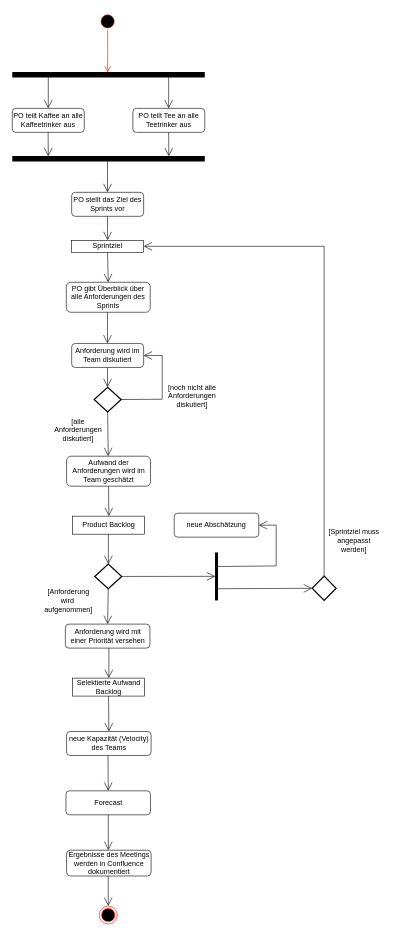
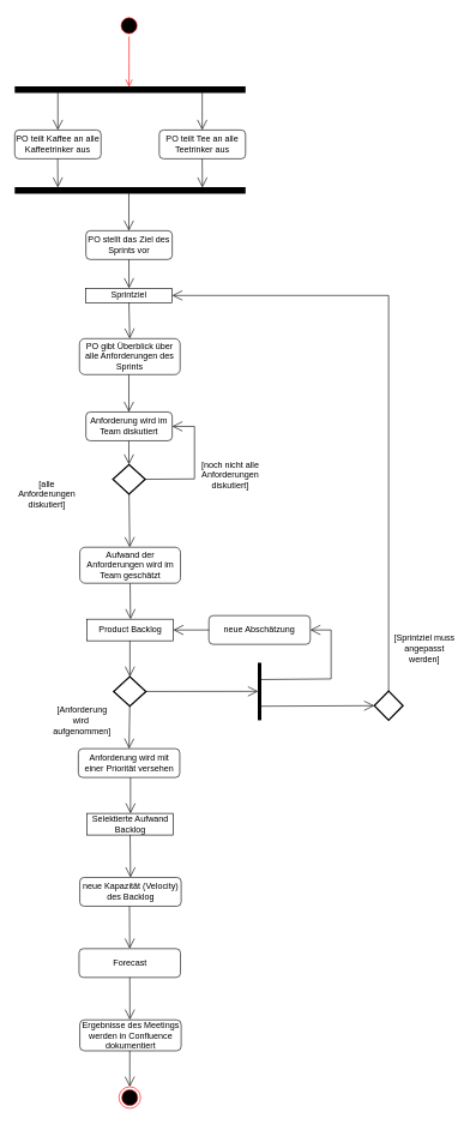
  <mxCell id="0" />
  <mxCell id="1" parent="0" />
  <mxCell id="2" value="" style="ellipse;html=1;shape=startState;fillColor=#000000;strokeColor=#ff0000;" vertex="1" parent="1"><mxGeometry x="164" y="20" width="30" height="30" as="geometry" /></mxCell>
  <mxCell id="3" value="" style="edgeStyle=orthogonalEdgeStyle;html=1;verticalAlign=bottom;endArrow=open;endSize=8;strokeColor=#ff0000;rounded=0;" edge="1" source="2" parent="1"><mxGeometry relative="1" as="geometry"><mxPoint x="179" y="120" as="targetPoint" /></mxGeometry></mxCell>
  <mxCell id="4" value="" style="line;strokeWidth=9;fillColor=none;align=left;verticalAlign=middle;spacingTop=-1;spacingLeft=3;spacingRight=3;rotatable=0;labelPosition=right;points=[];portConstraint=eastwest;strokeColor=inherit;perimeterSpacing=0;" vertex="1" parent="1"><mxGeometry x="20" y="120" width="321" height="8" as="geometry" /></mxCell>
  <mxCell id="5" value="PO teilt Kaffee an alle Kaffeetrinker aus" style="rounded=1;whiteSpace=wrap;html=1;" vertex="1" parent="1"><mxGeometry x="20" y="180" width="120" height="40" as="geometry" /></mxCell>
  <mxCell id="6" value="PO teilt Tee an alle Teetrinker aus" style="rounded=1;whiteSpace=wrap;html=1;" vertex="1" parent="1"><mxGeometry x="221" y="180" width="120" height="40" as="geometry" /></mxCell>
  <mxCell id="7" value="" style="line;strokeWidth=9;fillColor=none;align=left;verticalAlign=middle;spacingTop=-1;spacingLeft=3;spacingRight=3;rotatable=0;labelPosition=right;points=[];portConstraint=eastwest;strokeColor=inherit;perimeterSpacing=0;" vertex="1" parent="1"><mxGeometry x="20" y="260" width="321" height="8" as="geometry" /></mxCell>
  <mxCell id="8" value="" style="endArrow=open;endFill=1;endSize=12;html=1;rounded=0;entryX=0.5;entryY=0;entryDx=0;entryDy=0;" edge="1" parent="1" target="5"><mxGeometry width="160" relative="1" as="geometry"><mxPoint x="80" y="128" as="sourcePoint" /><mxPoint x="240" y="128" as="targetPoint" /><Array as="points" /></mxGeometry></mxCell>
  <mxCell id="9" value="" style="endArrow=open;endFill=1;endSize=12;html=1;rounded=0;entryX=0.5;entryY=0;entryDx=0;entryDy=0;" edge="1" parent="1"><mxGeometry width="160" relative="1" as="geometry"><mxPoint x="280.74" y="128" as="sourcePoint" /><mxPoint x="280.74" y="180" as="targetPoint" /><Array as="points" /></mxGeometry></mxCell>
  <mxCell id="10" value="" style="endArrow=open;endFill=1;endSize=12;html=1;rounded=0;" edge="1" parent="1"><mxGeometry width="160" relative="1" as="geometry"><mxPoint x="79.74" y="220" as="sourcePoint" /><mxPoint x="80" y="260" as="targetPoint" /><Array as="points" /></mxGeometry></mxCell>
  <mxCell id="11" value="" style="endArrow=open;endFill=1;endSize=12;html=1;rounded=0;" edge="1" parent="1"><mxGeometry width="160" relative="1" as="geometry"><mxPoint x="280.74" y="220" as="sourcePoint" /><mxPoint x="281" y="260" as="targetPoint" /><Array as="points" /></mxGeometry></mxCell>
  <mxCell id="12" value="PO stellt das Ziel des Sprints vor" style="rounded=1;whiteSpace=wrap;html=1;" vertex="1" parent="1"><mxGeometry x="119" y="320" width="120" height="40" as="geometry" /></mxCell>
  <mxCell id="13" value="" style="endArrow=open;endFill=1;endSize=12;html=1;rounded=0;entryX=0.5;entryY=0;entryDx=0;entryDy=0;" edge="1" parent="1"><mxGeometry width="160" relative="1" as="geometry"><mxPoint x="178.74" y="268" as="sourcePoint" /><mxPoint x="178.74" y="320" as="targetPoint" /><Array as="points" /></mxGeometry></mxCell>
  <mxCell id="14" value="PO gibt Überblick über alle Anforderungen des Sprints" style="rounded=1;whiteSpace=wrap;html=1;" vertex="1" parent="1"><mxGeometry x="110" y="470" width="140" height="50" as="geometry" /></mxCell>
  <mxCell id="15" value="" style="endArrow=open;endFill=1;endSize=12;html=1;rounded=0;" edge="1" parent="1"><mxGeometry width="160" relative="1" as="geometry"><mxPoint x="178.74" y="360" as="sourcePoint" /><mxPoint x="179" y="400" as="targetPoint" /><Array as="points" /></mxGeometry></mxCell>
  <mxCell id="16" value="Anforderung wird im Team diskutiert" style="rounded=1;whiteSpace=wrap;html=1;" vertex="1" parent="1"><mxGeometry x="119" y="572" width="120" height="40" as="geometry" /></mxCell>
  <mxCell id="17" value="" style="endArrow=open;endFill=1;endSize=12;html=1;rounded=0;entryX=0.5;entryY=0;entryDx=0;entryDy=0;" edge="1" parent="1"><mxGeometry width="160" relative="1" as="geometry"><mxPoint x="178.74" y="520" as="sourcePoint" /><mxPoint x="178.74" y="572" as="targetPoint" /><Array as="points" /></mxGeometry></mxCell>
  <mxCell id="18" value="" style="strokeWidth=2;html=1;shape=mxgraph.flowchart.decision;whiteSpace=wrap;direction=south;" vertex="1" parent="1"><mxGeometry x="156.5" y="645" width="45" height="41" as="geometry" /></mxCell>
  <mxCell id="19" value="" style="endArrow=open;endFill=1;endSize=12;html=1;rounded=0;" edge="1" parent="1" target="18"><mxGeometry width="160" relative="1" as="geometry"><mxPoint x="178.7" y="612" as="sourcePoint" /><mxPoint x="180" y="640" as="targetPoint" /><Array as="points" /></mxGeometry></mxCell>
  <mxCell id="20" value="" style="endArrow=open;endFill=1;endSize=12;html=1;rounded=0;exitX=0.5;exitY=0;exitDx=0;exitDy=0;exitPerimeter=0;entryX=1;entryY=0.5;entryDx=0;entryDy=0;" edge="1" parent="1" source="18" target="16"><mxGeometry width="160" relative="1" as="geometry"><mxPoint x="210" y="665.2" as="sourcePoint" /><mxPoint x="250" y="600" as="targetPoint" /><Array as="points"><mxPoint x="270" y="665" /><mxPoint x="270" y="592" /></Array></mxGeometry></mxCell>
  <mxCell id="21" value="[noch nicht alle Anforderungen diskutiert]" style="text;html=1;align=center;verticalAlign=middle;whiteSpace=wrap;rounded=0;" vertex="1" parent="1"><mxGeometry x="270" y="630" width="100" height="60" as="geometry" /></mxCell>
  <mxCell id="22" value="" style="endArrow=open;endFill=1;endSize=12;html=1;rounded=0;exitX=1;exitY=0.5;exitDx=0;exitDy=0;exitPerimeter=0;" edge="1" parent="1" source="18"><mxGeometry width="160" relative="1" as="geometry"><mxPoint x="180" y="690" as="sourcePoint" /><mxPoint x="180" y="760" as="targetPoint" /><Array as="points" /></mxGeometry></mxCell>
- <mxCell id="23" value="[alle Anforderungen diskutiert]" style="text;html=1;align=center;verticalAlign=middle;whiteSpace=wrap;rounded=0;" vertex="1" parent="1"><mxGeometry x="80" y="686" width="100" height="60" as="geometry" /></mxCell>
+ <mxCell id="23" value="[alle Anforderungen diskutiert]" style="text;html=1;align=center;verticalAlign=middle;whiteSpace=wrap;rounded=0;" vertex="1" parent="1"><mxGeometry x="15" y="656" width="100" height="60" as="geometry" /></mxCell>
  <mxCell id="24" value="" style="endArrow=open;endFill=1;endSize=12;html=1;rounded=0;exitX=0.5;exitY=1;exitDx=0;exitDy=0;" edge="1" parent="1" source="25"><mxGeometry width="160" relative="1" as="geometry"><mxPoint x="180" y="820" as="sourcePoint" /><mxPoint x="181" y="860" as="targetPoint" /><Array as="points" /></mxGeometry></mxCell>
  <mxCell id="25" value="Aufwand der Anforderungen wird im Team geschätzt" style="rounded=1;whiteSpace=wrap;html=1;" vertex="1" parent="1"><mxGeometry x="110.5" y="760" width="140" height="50" as="geometry" /></mxCell>
  <mxCell id="26" value="" style="strokeWidth=2;html=1;shape=mxgraph.flowchart.decision;whiteSpace=wrap;direction=south;" vertex="1" parent="1"><mxGeometry x="157.5" y="940" width="45" height="41" as="geometry" /></mxCell>
  <mxCell id="27" value="" style="endArrow=open;endFill=1;endSize=12;html=1;rounded=0;entryX=0.5;entryY=0;entryDx=0;entryDy=0;exitX=1;exitY=0.5;exitDx=0;exitDy=0;exitPerimeter=0;" edge="1" parent="1" source="26" target="28"><mxGeometry width="160" relative="1" as="geometry"><mxPoint x="180.5" y="980" as="sourcePoint" /><mxPoint x="179.29" y="1023" as="targetPoint" /><Array as="points" /></mxGeometry></mxCell>
  <mxCell id="28" value="Anforderung wird mit einer Priorität versehen" style="rounded=1;whiteSpace=wrap;html=1;" vertex="1" parent="1"><mxGeometry x="108.5" y="1040" width="141" height="40" as="geometry" /></mxCell>
  <mxCell id="29" value="[Anforderung wird&amp;nbsp; aufgenommen]" style="text;html=1;align=center;verticalAlign=middle;whiteSpace=wrap;rounded=0;" vertex="1" parent="1"><mxGeometry x="64" y="981" width="100" height="40" as="geometry" /></mxCell>
  <mxCell id="30" value="Product Backlog" style="rounded=0;whiteSpace=wrap;html=1;" vertex="1" parent="1"><mxGeometry x="120.5" y="860" width="120" height="30" as="geometry" /></mxCell>
  <mxCell id="31" value="" style="endArrow=open;endFill=1;endSize=12;html=1;rounded=0;exitX=0.5;exitY=1;exitDx=0;exitDy=0;" edge="1" parent="1"><mxGeometry width="160" relative="1" as="geometry"><mxPoint x="180.2" y="890" as="sourcePoint" /><mxPoint x="180.2" y="940" as="targetPoint" /><Array as="points" /></mxGeometry></mxCell>
  <mxCell id="32" value="Selektierte Aufwand Backlog" style="rounded=0;whiteSpace=wrap;html=1;" vertex="1" parent="1"><mxGeometry x="120.5" y="1130" width="120" height="30" as="geometry" /></mxCell>
  <mxCell id="33" value="" style="endArrow=open;endFill=1;endSize=12;html=1;rounded=0;exitX=0.5;exitY=1;exitDx=0;exitDy=0;" edge="1" parent="1"><mxGeometry width="160" relative="1" as="geometry"><mxPoint x="181" y="1080" as="sourcePoint" /><mxPoint x="181" y="1130" as="targetPoint" /><Array as="points" /></mxGeometry></mxCell>
  <mxCell id="34" value="Sprintziel" style="rounded=0;whiteSpace=wrap;html=1;" vertex="1" parent="1"><mxGeometry x="119" y="400" width="120" height="20" as="geometry" /></mxCell>
  <mxCell id="35" value="" style="endArrow=open;endFill=1;endSize=12;html=1;rounded=0;entryX=0.5;entryY=0;entryDx=0;entryDy=0;" edge="1" parent="1" target="14"><mxGeometry width="160" relative="1" as="geometry"><mxPoint x="178.85" y="420" as="sourcePoint" /><mxPoint x="179.11" y="460" as="targetPoint" /><Array as="points" /></mxGeometry></mxCell>
  <mxCell id="36" value="" style="endArrow=open;endFill=1;endSize=12;html=1;rounded=0;exitX=0.5;exitY=0;exitDx=0;exitDy=0;exitPerimeter=0;entryX=0.498;entryY=0.908;entryDx=0;entryDy=0;entryPerimeter=0;" edge="1" parent="1" source="26" target="37"><mxGeometry width="160" relative="1" as="geometry"><mxPoint x="202.5" y="960.2" as="sourcePoint" /><mxPoint x="300" y="960" as="targetPoint" /></mxGeometry></mxCell>
  <mxCell id="37" value="" style="line;strokeWidth=5;fillColor=none;align=left;verticalAlign=middle;spacingTop=-1;spacingLeft=3;spacingRight=3;rotatable=0;labelPosition=right;points=[];portConstraint=eastwest;strokeColor=inherit;perimeterSpacing=0;direction=south;" vertex="1" parent="1"><mxGeometry x="358" y="920.5" width="5" height="80" as="geometry" /></mxCell>
  <mxCell id="38" value="neue Abschätzung" style="rounded=1;whiteSpace=wrap;html=1;" vertex="1" parent="1"><mxGeometry x="290" y="855" width="141" height="40" as="geometry" /></mxCell>
  <mxCell id="39" value="" style="endArrow=open;endFill=1;endSize=12;html=1;rounded=0;exitX=0.293;exitY=0.1;exitDx=0;exitDy=0;exitPerimeter=0;entryX=1;entryY=0.5;entryDx=0;entryDy=0;" edge="1" parent="1" source="37" target="38"><mxGeometry width="160" relative="1" as="geometry"><mxPoint x="365" y="944" as="sourcePoint" /><mxPoint x="402" y="870" as="targetPoint" /><Array as="points"><mxPoint x="460" y="943" /><mxPoint x="460" y="875" /></Array></mxGeometry></mxCell>
+ <mxCell id="40" value="" style="endArrow=open;endFill=1;endSize=12;html=1;rounded=0;exitX=0;exitY=0.5;exitDx=0;exitDy=0;entryX=1;entryY=0.5;entryDx=0;entryDy=0;" edge="1" parent="1" source="38" target="30"><mxGeometry width="160" relative="1" as="geometry"><mxPoint x="460" y="801" as="sourcePoint" /><mxPoint x="400" y="800" as="targetPoint" /></mxGeometry></mxCell>
  <mxCell id="41" value="" style="endArrow=open;endFill=1;endSize=12;html=1;rounded=0;exitX=0.756;exitY=0.212;exitDx=0;exitDy=0;exitPerimeter=0;entryX=0.5;entryY=1;entryDx=0;entryDy=0;entryPerimeter=0;" edge="1" parent="1" source="37" target="42"><mxGeometry width="160" relative="1" as="geometry"><mxPoint x="365" y="981" as="sourcePoint" /><mxPoint x="520" y="980" as="targetPoint" /></mxGeometry></mxCell>
  <mxCell id="42" value="" style="strokeWidth=2;html=1;shape=mxgraph.flowchart.decision;whiteSpace=wrap;direction=south;" vertex="1" parent="1"><mxGeometry x="520" y="960" width="40" height="40.5" as="geometry" /></mxCell>
  <mxCell id="43" value="" style="endArrow=open;endFill=1;endSize=12;html=1;rounded=0;exitX=0;exitY=0.5;exitDx=0;exitDy=0;exitPerimeter=0;entryX=1;entryY=0.5;entryDx=0;entryDy=0;" edge="1" parent="1" source="42" target="34"><mxGeometry width="160" relative="1" as="geometry"><mxPoint x="540" y="940" as="sourcePoint" /><mxPoint x="260" y="410" as="targetPoint" /><Array as="points"><mxPoint x="540" y="410" /></Array></mxGeometry></mxCell>
  <mxCell id="44" value="[Sprintziel muss angepasst werden]" style="text;html=1;align=center;verticalAlign=middle;whiteSpace=wrap;rounded=0;" vertex="1" parent="1"><mxGeometry x="540" y="880.5" width="100" height="40" as="geometry" /></mxCell>
  <mxCell id="45" value="" style="endArrow=open;endFill=1;endSize=12;html=1;rounded=0;entryX=0.5;entryY=0;entryDx=0;entryDy=0;exitX=0.5;exitY=1;exitDx=0;exitDy=0;" edge="1" parent="1" target="46" source="32"><mxGeometry width="160" relative="1" as="geometry"><mxPoint x="182" y="1160" as="sourcePoint" /><mxPoint x="181.29" y="1202" as="targetPoint" /><Array as="points" /></mxGeometry></mxCell>
- <mxCell id="46" value="neue Kapazität (Velocity) des Teams" style="rounded=1;whiteSpace=wrap;html=1;" vertex="1" parent="1"><mxGeometry x="110.5" y="1219" width="141" height="40" as="geometry" /></mxCell>
+ <mxCell id="46" value="neue Kapazität (Velocity) des Backlog" style="rounded=1;whiteSpace=wrap;html=1;" vertex="1" parent="1"><mxGeometry x="110.5" y="1219" width="141" height="40" as="geometry" /></mxCell>
  <mxCell id="47" value="" style="endArrow=open;endFill=1;endSize=12;html=1;rounded=0;entryX=0.5;entryY=0;entryDx=0;entryDy=0;exitX=0.49;exitY=1;exitDx=0;exitDy=0;exitPerimeter=0;" edge="1" parent="1" target="48" source="46"><mxGeometry width="160" relative="1" as="geometry"><mxPoint x="181" y="1259" as="sourcePoint" /><mxPoint x="180.29" y="1301" as="targetPoint" /><Array as="points" /></mxGeometry></mxCell>
  <mxCell id="48" value="Forecast" style="rounded=1;whiteSpace=wrap;html=1;" vertex="1" parent="1"><mxGeometry x="109.5" y="1318" width="141" height="40" as="geometry" /></mxCell>
  <mxCell id="49" value="" style="endArrow=open;endFill=1;endSize=12;html=1;rounded=0;entryX=0.494;entryY=-0.005;entryDx=0;entryDy=0;exitX=0.5;exitY=1;exitDx=0;exitDy=0;entryPerimeter=0;" edge="1" parent="1" target="50" source="48"><mxGeometry width="160" relative="1" as="geometry"><mxPoint x="182" y="1358" as="sourcePoint" /><mxPoint x="181.29" y="1400" as="targetPoint" /><Array as="points" /></mxGeometry></mxCell>
  <mxCell id="50" value="Ergebnisse des Meetings werden in Confluence dokumentiert" style="rounded=1;whiteSpace=wrap;html=1;" vertex="1" parent="1"><mxGeometry x="110.5" y="1417" width="141" height="43" as="geometry" /></mxCell>
  <mxCell id="51" value="" style="ellipse;html=1;shape=endState;fillColor=#000000;strokeColor=#ff0000;" vertex="1" parent="1"><mxGeometry x="165" y="1510" width="30" height="30" as="geometry" /></mxCell>
  <mxCell id="52" value="" style="endArrow=open;endFill=1;endSize=12;html=1;rounded=0;entryX=0.5;entryY=0;entryDx=0;entryDy=0;exitX=0.493;exitY=1.001;exitDx=0;exitDy=0;exitPerimeter=0;" edge="1" parent="1" source="50" target="51"><mxGeometry width="160" relative="1" as="geometry"><mxPoint x="181" y="1460" as="sourcePoint" /><mxPoint x="340" y="1490" as="targetPoint" /></mxGeometry></mxCell>
